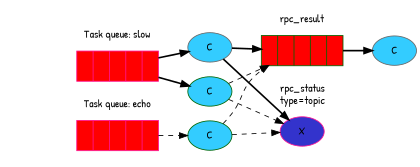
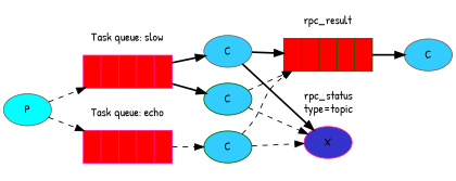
  digraph {
    bgcolor=white
    rankdir=LR
    fontname="Patrick Hand"
    node [fillcolor="#33ccff" style=filled color=darkgreen fontname="Patrick Hand"]
    edge [style=dashed fontname="Patrick Hand"]
    n1 [fillcolor=red label="{||||}" shape=record]
    n2 [fillcolor=red label="{||||}" shape=record color=deeppink]
    n3 [fillcolor=red label="{||||}" shape=record color=deeppink]
    n4 [fillcolor="#3333CC" label=X color=deeppink]
+   n5 [fillcolor="#00ffff" label=P color=gray40]
    n6 [label=C color=gray40]
    n7 [label=C]
    n8 [label=C color=gray40]
    n9 [label=C]
    subgraph cluster_1 {
      color=transparent
      label=rpc_result
      n1
    }
    subgraph cluster_2 {
      color=transparent
      label="Task queue: slow"
      n2
    }
    subgraph cluster_3 {
      color=transparent
      label="Task queue: echo"
      n3
    }
    subgraph cluster_4 {
      color=transparent
      label="rpc_status\ntype=topic"
      n4
    }
    n1 -> n6 [style=bold]
    n2 -> n7 [style=bold]
    n2 -> n8 [style=bold]
    n3 -> n9
+   n5 -> n2
+   n5 -> n3
    n7 -> n1
    n7 -> n4
    n8 -> n1 [style=bold]
    n8 -> n4 [style=bold]
    n9 -> n1
    n9 -> n4
  }
